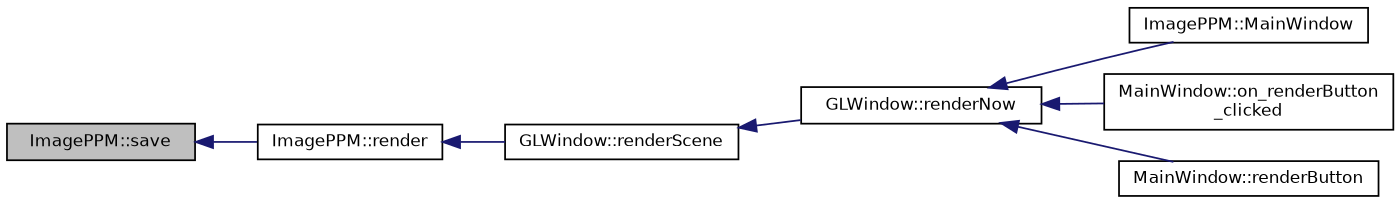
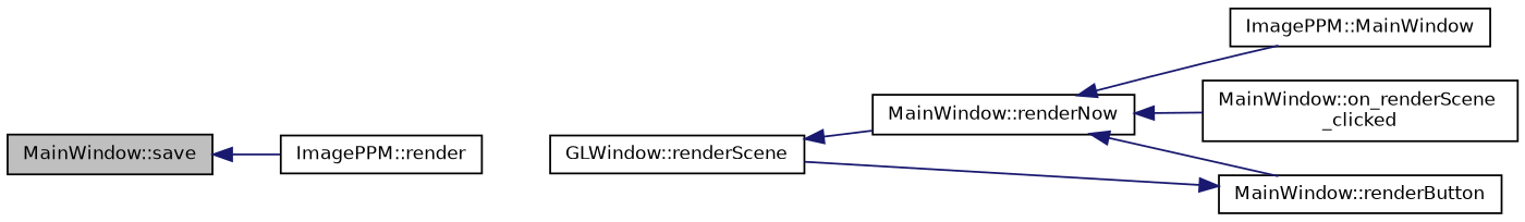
  digraph {
    fontname="DejaVu Sans"
    rankdir=LR
    node [color=black fillcolor=white fontname="DejaVu Sans" fontsize=10 shape=record style=filled]
    edge [color=midnightblue dir=back fontname="DejaVu Sans" fontsize=10 labelfontname=Helvetica labelfontsize=10 style=solid]
-   n1 [fillcolor=grey75 fontcolor=black height=0.2 label="ImagePPM::save" width=0.4]
+   n1 [fillcolor=grey75 fontcolor=black height=0.2 label="MainWindow::save" width=0.4]
    n2 [height=0.2 label="ImagePPM::render" width=0.4]
    n3 [height=0.2 label="GLWindow::renderScene" width=0.4]
-   n4 [height=0.2 label="GLWindow::renderNow" width=0.4]
+   n4 [height=0.2 label="MainWindow::renderNow" width=0.4]
    n5 [height=0.2 label="ImagePPM::MainWindow" width=0.4]
    n6 [height=0.2 label="MainWindow::renderButton" width=0.4]
-   n7 [height=0.2 label="MainWindow::on_renderButton\l_clicked" width=0.4]
+   n7 [height=0.2 label="MainWindow::on_renderScene\l_clicked" width=0.4]
    n1 -> n2
-   n2 -> n3
+   n6 -> n3
    n3 -> n4
    n4 -> n5
    n4 -> n6
    n4 -> n7
  }
